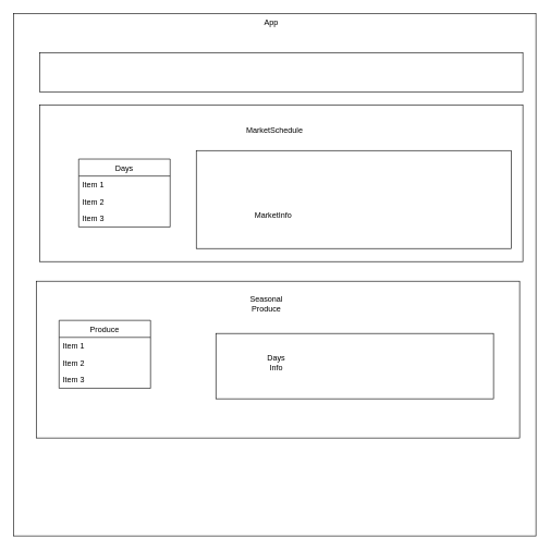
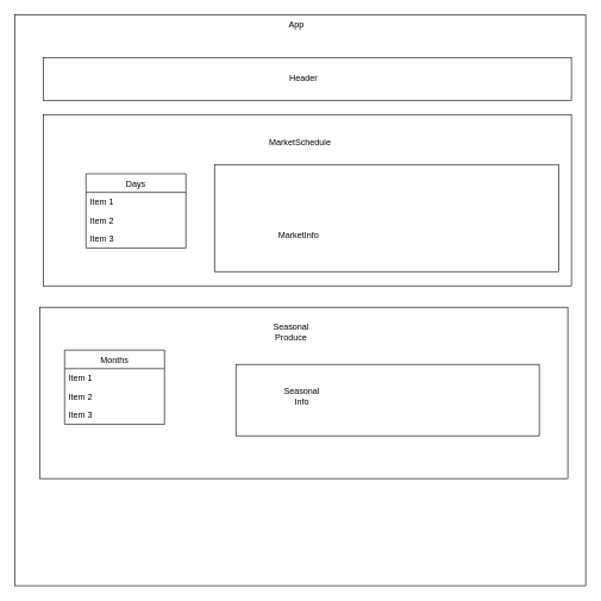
  <mxCell id="0" />
  <mxCell id="1" parent="0" />
  <mxCell id="2" value="" style="whiteSpace=wrap;html=1;aspect=fixed;" vertex="1" parent="1"><mxGeometry x="20" y="20" width="800" height="800" as="geometry" /></mxCell>
  <mxCell id="3" value="App" style="text;html=1;strokeColor=none;fillColor=none;align=center;verticalAlign=middle;whiteSpace=wrap;rounded=0;" vertex="1" parent="1"><mxGeometry x="345" y="25" width="140" height="20" as="geometry" /></mxCell>
  <mxCell id="4" value="" style="rounded=0;whiteSpace=wrap;html=1;" vertex="1" parent="1"><mxGeometry x="60" y="80" width="740" height="60" as="geometry" /></mxCell>
+ <mxCell id="5" value="Header" style="text;html=1;strokeColor=none;fillColor=none;align=center;verticalAlign=middle;whiteSpace=wrap;rounded=0;" vertex="1" parent="1"><mxGeometry x="405" y="100" width="40" height="20" as="geometry" /></mxCell>
  <mxCell id="6" value="" style="rounded=0;whiteSpace=wrap;html=1;" vertex="1" parent="1"><mxGeometry x="60" y="160" width="740" height="240" as="geometry" /></mxCell>
  <mxCell id="7" value="MarketSchedule" style="text;html=1;strokeColor=none;fillColor=none;align=center;verticalAlign=middle;whiteSpace=wrap;rounded=0;" vertex="1" parent="1"><mxGeometry x="365" y="190" width="110" height="20" as="geometry" /></mxCell>
  <mxCell id="8" value="" style="rounded=0;whiteSpace=wrap;html=1;" vertex="1" parent="1"><mxGeometry x="300" y="230" width="482.5" height="150" as="geometry" /></mxCell>
  <mxCell id="9" value="MarketInfo" style="text;html=1;strokeColor=none;fillColor=none;align=center;verticalAlign=middle;whiteSpace=wrap;rounded=0;" vertex="1" parent="1"><mxGeometry x="347.5" y="320" width="140" height="20" as="geometry" /></mxCell>
  <mxCell id="10" value="" style="rounded=0;whiteSpace=wrap;html=1;" vertex="1" parent="1"><mxGeometry x="55" y="430" width="740" height="240" as="geometry" /></mxCell>
  <mxCell id="11" value="Seasonal Produce" style="text;html=1;strokeColor=none;fillColor=none;align=center;verticalAlign=middle;whiteSpace=wrap;rounded=0;" vertex="1" parent="1"><mxGeometry x="375" y="435" width="65" height="60" as="geometry" /></mxCell>
  <mxCell id="12" value="" style="rounded=0;whiteSpace=wrap;html=1;" vertex="1" parent="1"><mxGeometry x="330" y="510" width="425" height="100" as="geometry" /></mxCell>
- <mxCell id="13" value="Days Info" style="text;html=1;strokeColor=none;fillColor=none;align=center;verticalAlign=middle;whiteSpace=wrap;rounded=0;" vertex="1" parent="1"><mxGeometry x="400" y="540" width="45" height="30" as="geometry" /></mxCell>
+ <mxCell id="13" value="Seasonal Info" style="text;html=1;strokeColor=none;fillColor=none;align=center;verticalAlign=middle;whiteSpace=wrap;rounded=0;" vertex="1" parent="1"><mxGeometry x="400" y="540" width="45" height="30" as="geometry" /></mxCell>
  <mxCell id="14" value="Days" style="swimlane;fontStyle=0;childLayout=stackLayout;horizontal=1;startSize=26;fillColor=none;horizontalStack=0;resizeParent=1;resizeParentMax=0;resizeLast=0;collapsible=1;marginBottom=0;" vertex="1" parent="1"><mxGeometry x="120" y="243" width="140" height="104" as="geometry" /></mxCell>
  <mxCell id="15" value="Item 1" style="text;strokeColor=none;fillColor=none;align=left;verticalAlign=top;spacingLeft=4;spacingRight=4;overflow=hidden;rotatable=0;points=[[0,0.5],[1,0.5]];portConstraint=eastwest;" vertex="1" parent="14"><mxGeometry y="26" width="140" height="26" as="geometry" /></mxCell>
  <mxCell id="16" value="Item 2" style="text;strokeColor=none;fillColor=none;align=left;verticalAlign=top;spacingLeft=4;spacingRight=4;overflow=hidden;rotatable=0;points=[[0,0.5],[1,0.5]];portConstraint=eastwest;" vertex="1" parent="14"><mxGeometry y="52" width="140" height="26" as="geometry" /></mxCell>
  <mxCell id="17" value="Item 3" style="text;strokeColor=none;fillColor=none;align=left;verticalAlign=top;spacingLeft=4;spacingRight=4;overflow=hidden;rotatable=0;points=[[0,0.5],[1,0.5]];portConstraint=eastwest;" vertex="1" parent="14"><mxGeometry y="78" width="140" height="26" as="geometry" /></mxCell>
- <mxCell id="18" value="Produce" style="swimlane;fontStyle=0;childLayout=stackLayout;horizontal=1;startSize=26;fillColor=none;horizontalStack=0;resizeParent=1;resizeParentMax=0;resizeLast=0;collapsible=1;marginBottom=0;" vertex="1" parent="1"><mxGeometry x="90" y="490" width="140" height="104" as="geometry" /></mxCell>
+ <mxCell id="18" value="Months" style="swimlane;fontStyle=0;childLayout=stackLayout;horizontal=1;startSize=26;fillColor=none;horizontalStack=0;resizeParent=1;resizeParentMax=0;resizeLast=0;collapsible=1;marginBottom=0;" vertex="1" parent="1"><mxGeometry x="90" y="490" width="140" height="104" as="geometry" /></mxCell>
  <mxCell id="19" value="Item 1" style="text;strokeColor=none;fillColor=none;align=left;verticalAlign=top;spacingLeft=4;spacingRight=4;overflow=hidden;rotatable=0;points=[[0,0.5],[1,0.5]];portConstraint=eastwest;" vertex="1" parent="18"><mxGeometry y="26" width="140" height="26" as="geometry" /></mxCell>
  <mxCell id="20" value="Item 2" style="text;strokeColor=none;fillColor=none;align=left;verticalAlign=top;spacingLeft=4;spacingRight=4;overflow=hidden;rotatable=0;points=[[0,0.5],[1,0.5]];portConstraint=eastwest;" vertex="1" parent="18"><mxGeometry y="52" width="140" height="26" as="geometry" /></mxCell>
  <mxCell id="21" value="Item 3" style="text;strokeColor=none;fillColor=none;align=left;verticalAlign=top;spacingLeft=4;spacingRight=4;overflow=hidden;rotatable=0;points=[[0,0.5],[1,0.5]];portConstraint=eastwest;" vertex="1" parent="18"><mxGeometry y="78" width="140" height="26" as="geometry" /></mxCell>
